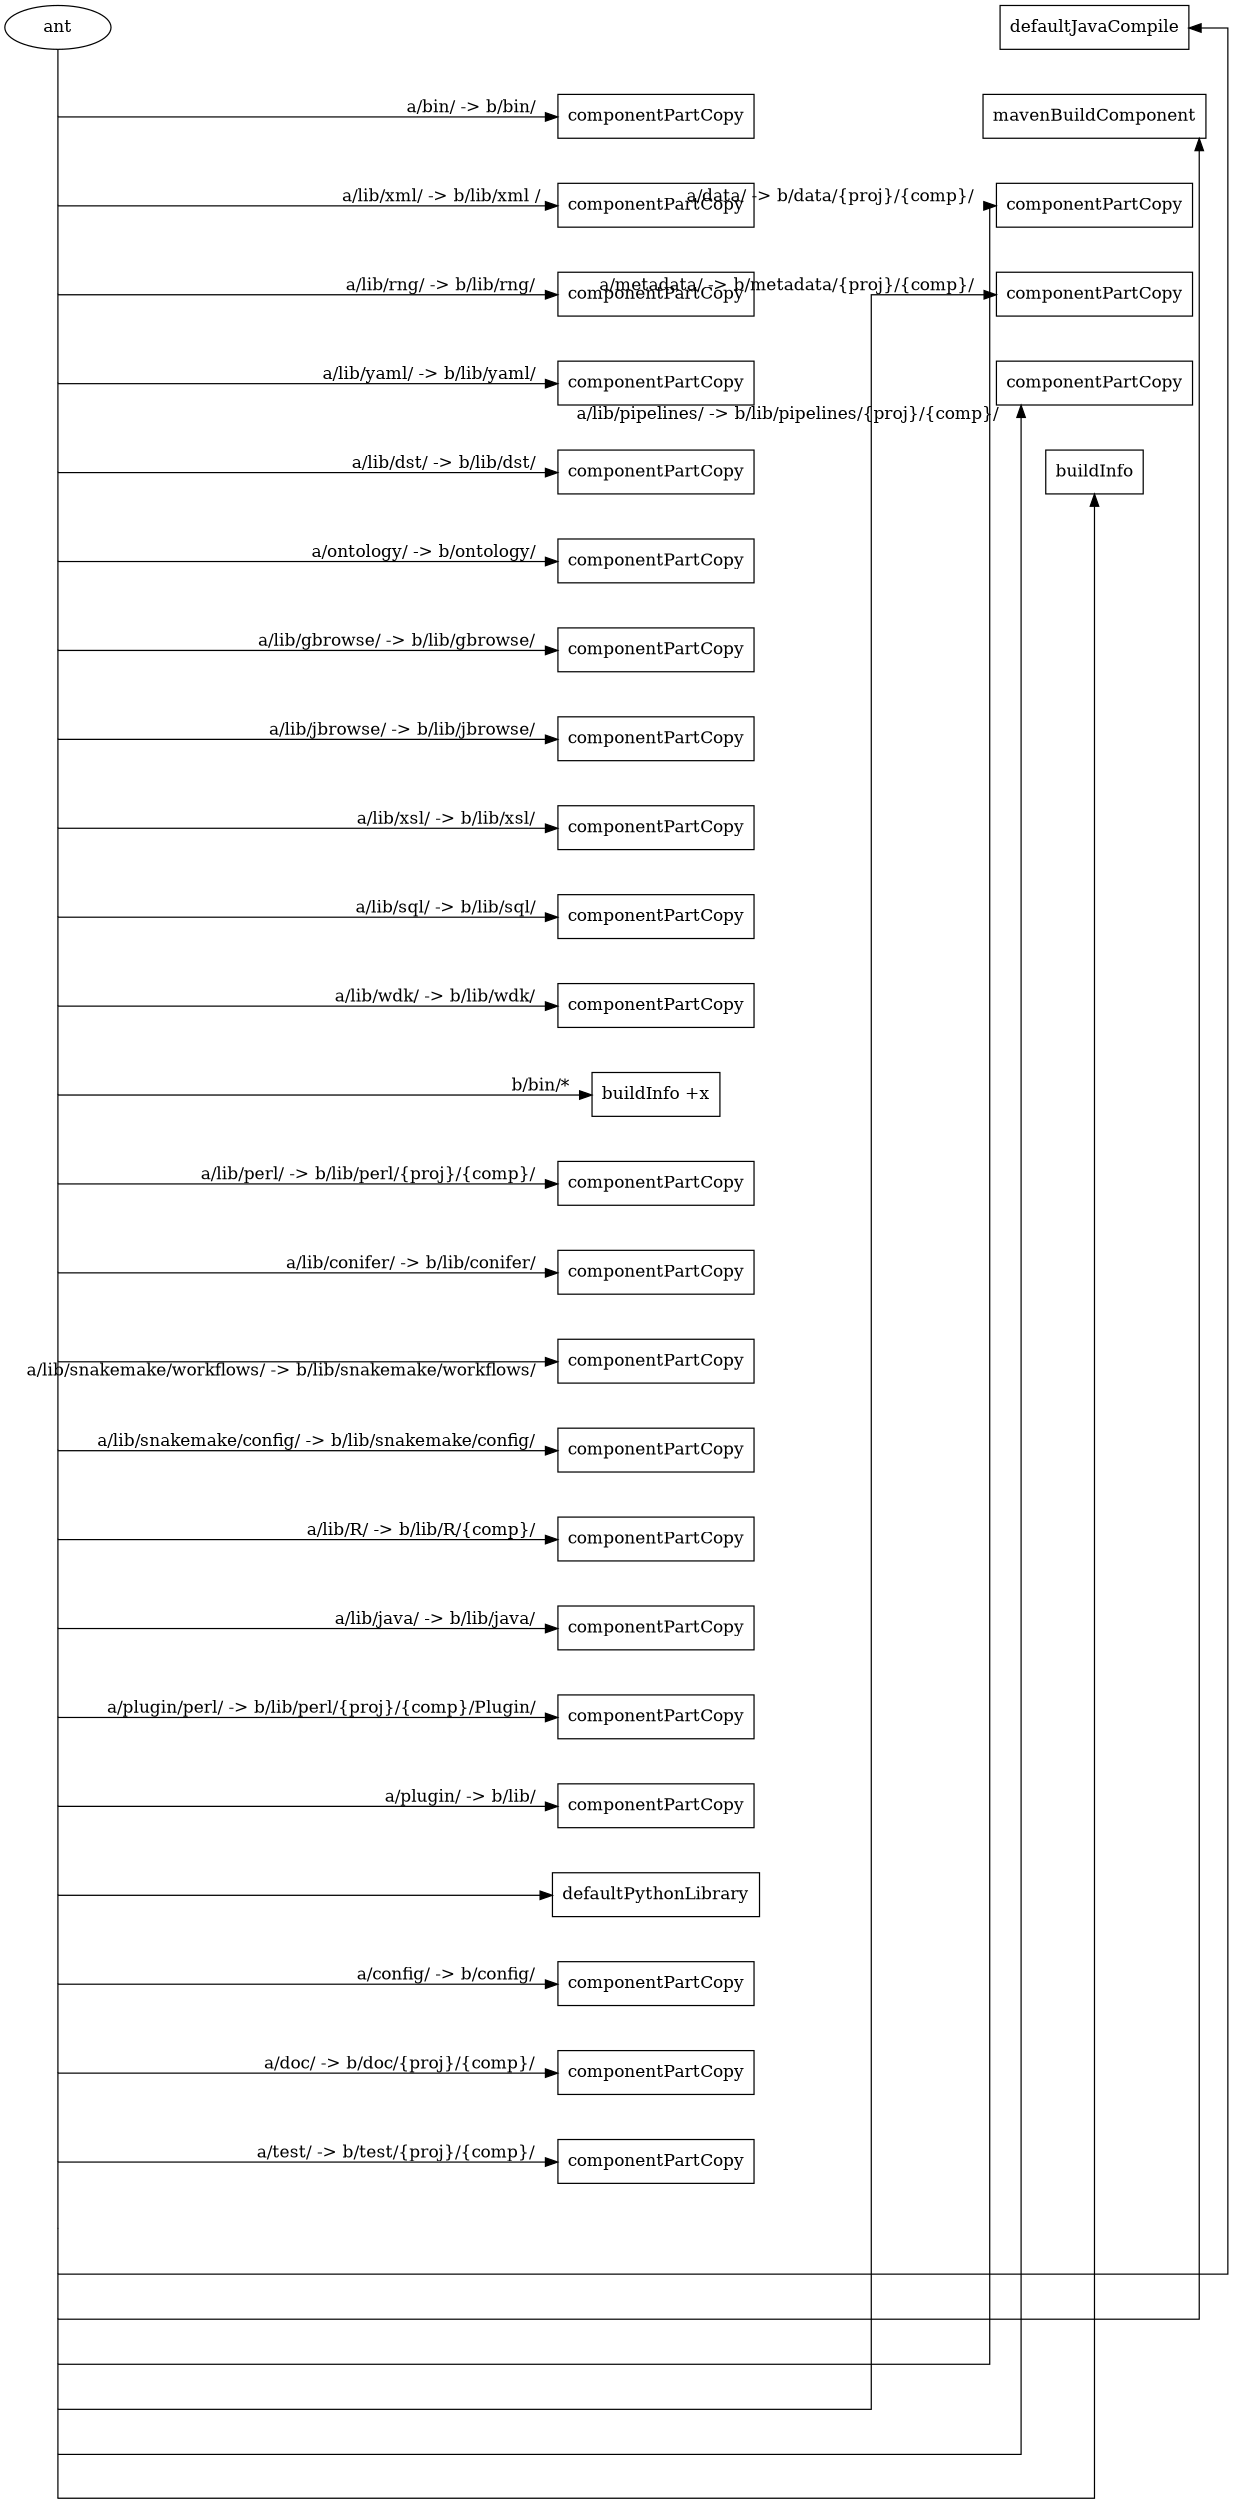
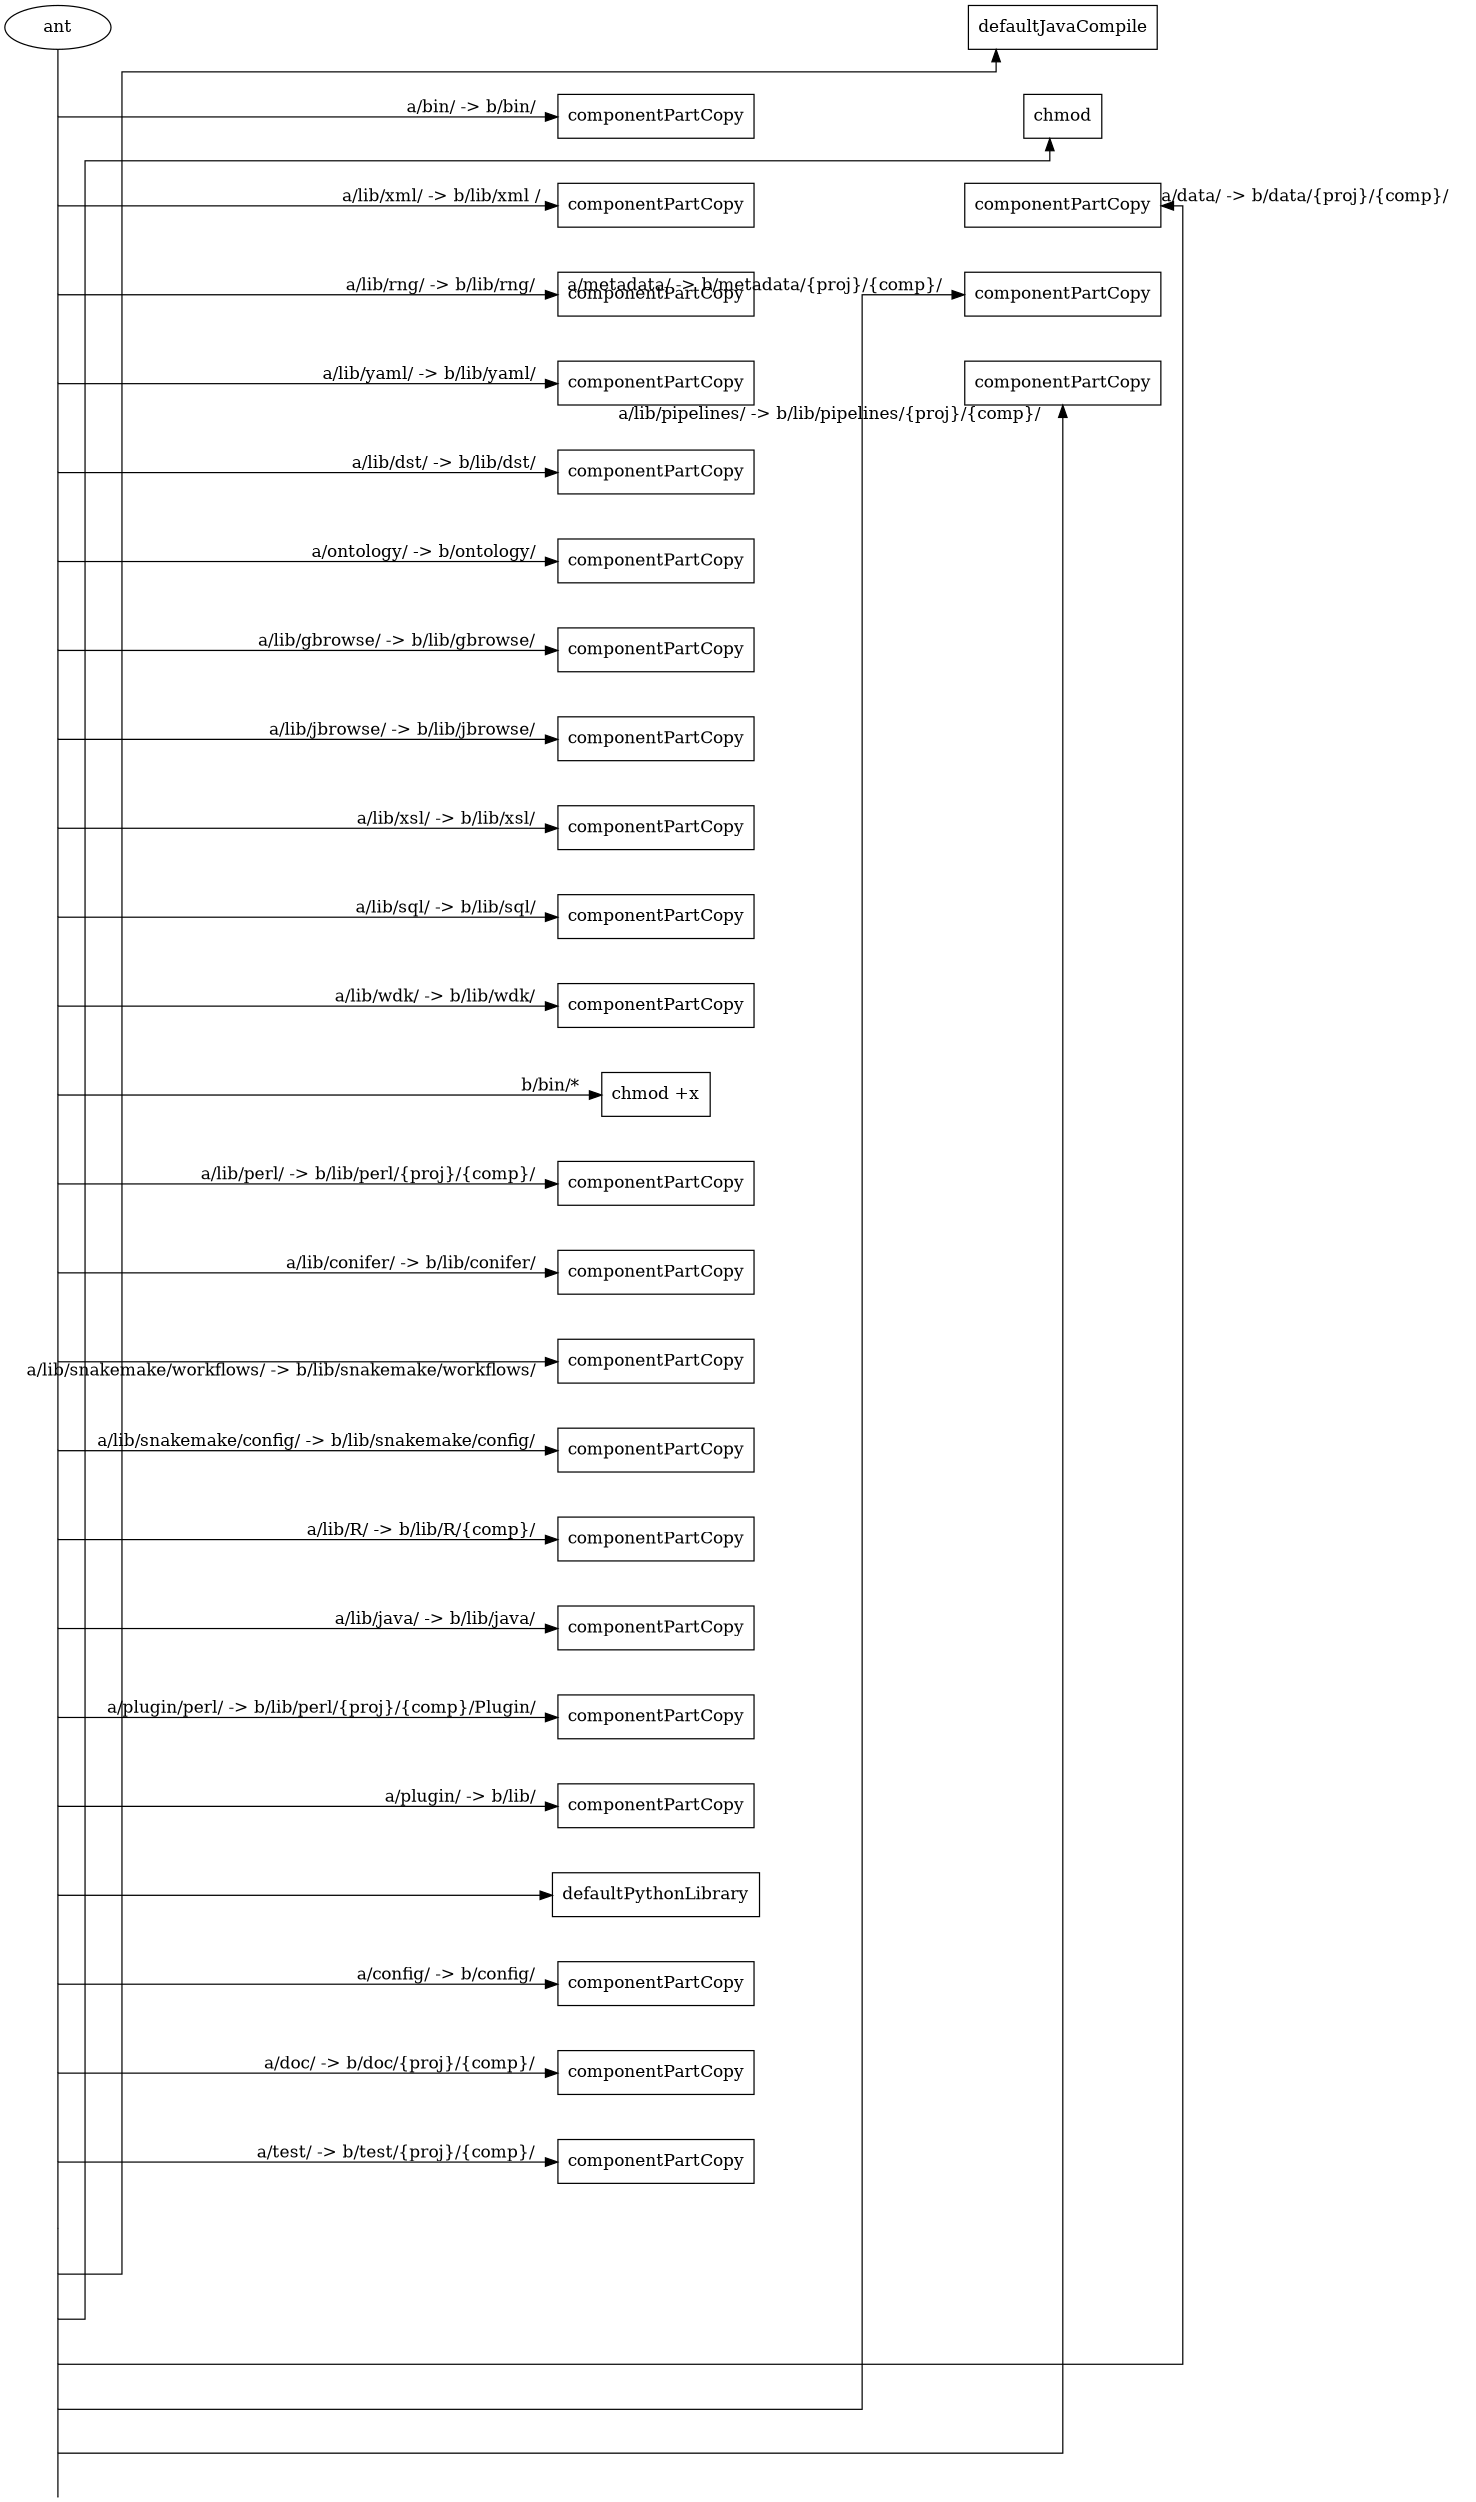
  digraph {
    concentrate=true
    splines=ortho
    node [shape=point]
    n1 [label="   ant   " shape=oval]
    n2 [label="                                                              " style=invis shape=""]
    s2 [style=invis shape=""]
    n4 [label=componentPartCopy shape=record]
    n5 [label=componentPartCopy shape=record]
    n6 [label=componentPartCopy shape=record]
    n7 [label=componentPartCopy shape=record]
    n8 [label=componentPartCopy shape=record]
    n9 [label=componentPartCopy shape=record]
    n10 [label=componentPartCopy shape=record]
    n11 [label=componentPartCopy shape=record]
    n12 [label=componentPartCopy shape=record]
    n13 [label=componentPartCopy shape=record]
    n14 [label=componentPartCopy shape=record]
-   n15 [label="buildInfo +x" shape=record]
+   n15 [label="chmod +x" shape=record]
    n16 [label=componentPartCopy shape=record]
    n17 [label=componentPartCopy shape=record]
    n18 [label=componentPartCopy shape=record]
    n19 [label=componentPartCopy shape=record]
    n20 [label=componentPartCopy shape=record]
    n21 [label=componentPartCopy shape=record]
    n22 [label=componentPartCopy shape=record]
    n23 [label=componentPartCopy shape=record]
    n24 [label=defaultPythonLibrary shape=record]
    n25 [label=componentPartCopy shape=record]
    n26 [label=componentPartCopy shape=record]
    n27 [label=componentPartCopy shape=record]
    n28 [label=componentPartCopy shape=record]
    n29 [label=componentPartCopy shape=record]
    n30 [label=componentPartCopy shape=record]
-   buildInfo [shape=record]
    n32 [label=defaultJavaCompile shape=record]
-   n33 [label=mavenBuildComponent shape=record]
+   n33 [label=chmod shape=record]
    p1 [width=0]
    p2 [width=0]
    p3 [width=0]
    p4 [width=0]
    p5 [width=0]
    p6 [width=0]
    p7 [width=0]
    p8 [width=0]
    p9 [width=0]
    p10 [width=0]
    p11 [width=0]
    p12 [width=0]
    p13 [width=0]
    p14 [width=0]
    p15 [width=0]
    p16 [width=0]
    p17 [width=0]
    p18 [width=0]
    p19 [width=0]
    p20 [width=0]
    p21 [width=0]
    p22 [width=0]
    p23 [width=0]
    p24 [width=0]
    p25 [width=0]
    p26 [width=0]
    p27 [width=0]
    p28 [width=0]
    p29 [width=0]
    p30 [width=0]
    p31 [width=0]
    subgraph sub_1 {
      rank=same
      n1
      n2
      s2
    }
    subgraph sub_2 {
      s2
      n4
      n5
      n6
      n7
      n8
      n9
      n10
      n11
      n12
      n13
      n14
      n15
      n16
      n17
      n18
      n19
      n20
      n21
      n22
      n23
      n24
      n25
      n26
      n27
      n28
      n29
      n30
-     buildInfo
      n32
      n33
    }
    subgraph sub_3 {
      n1
      p1
      p2
      p3
      p4
      p5
      p6
      p7
      p8
      p9
      p10
      p11
      p12
      p13
      p14
      p15
      p16
      p17
      p18
      p19
      p20
      p21
      p22
      p23
      p24
      p25
      p26
      p27
      p28
      p29
      p30
      p31
    }
    n1 -> n2 [headport=w style=invis]
    n1 -> p1 [dir=none]
    n2 -> s2 [style=invis]
    s2 -> n4 [style=invis]
    n4 -> n5 [style=invis]
    n5 -> n6 [style=invis]
    n6 -> n7 [style=invis]
    n7 -> n8 [style=invis]
    n8 -> n9 [style=invis]
    n9 -> n10 [style=invis]
    n10 -> n11 [style=invis]
    n11 -> n12 [style=invis]
    n12 -> n13 [style=invis]
    n13 -> n14 [style=invis]
    n14 -> n15 [style=invis]
    n15 -> n16 [style=invis]
    n16 -> n17 [style=invis]
    n17 -> n18 [style=invis]
    n18 -> n19 [style=invis]
    n19 -> n20 [style=invis]
    n20 -> n21 [style=invis]
    n21 -> n22 [style=invis]
    n22 -> n23 [style=invis]
    n23 -> n24 [style=invis]
    n24 -> n25 [style=invis]
    n25 -> n26 [style=invis]
    n26 -> n27 [style=invis]
    n28 -> n29 [style=invis]
    n29 -> n30 [style=invis]
-   n30 -> buildInfo [style=invis]
    n32 -> n33 [style=invis]
    n33 -> n28 [style=invis]
    p1 -> n4 [constraint=false headlabel="a/bin/ -> b/bin/    "]
    p1 -> p2 [dir=none]
    p2 -> n5 [constraint=false headlabel="a/lib/xml/ -> b/lib/xml /   "]
    p2 -> p3 [dir=none]
    p3 -> n6 [constraint=false headlabel="a/lib/rng/ -> b/lib/rng/    "]
    p3 -> p4 [dir=none]
    p4 -> n7 [constraint=false headlabel="a/lib/yaml/ -> b/lib/yaml/    "]
    p4 -> p5 [dir=none]
    p5 -> n8 [constraint=false headlabel="a/lib/dst/ -> b/lib/dst/    "]
    p5 -> p6 [dir=none]
    p6 -> n9 [constraint=false headlabel="a/ontology/ -> b/ontology/    "]
    p6 -> p7 [dir=none]
    p7 -> n10 [constraint=false headlabel="a/lib/gbrowse/ -> b/lib/gbrowse/    "]
    p7 -> p8 [dir=none]
    p8 -> n11 [constraint=false headlabel="a/lib/jbrowse/ -> b/lib/jbrowse/    "]
    p8 -> p9 [dir=none]
    p9 -> n12 [constraint=false headlabel="a/lib/xsl/ -> b/lib/xsl/    "]
    p9 -> p10 [dir=none]
    p10 -> n13 [constraint=false headlabel="a/lib/sql/ -> b/lib/sql/    "]
    p10 -> p11 [dir=none]
    p11 -> n14 [constraint=false headlabel="a/lib/wdk/ -> b/lib/wdk/    "]
    p11 -> p12 [dir=none]
    p12 -> n15 [constraint=false headlabel="b/bin/*    "]
    p12 -> p13 [dir=none]
    p13 -> n16 [constraint=false headlabel="a/lib/perl/ -> b/lib/perl/{proj}/{comp}/    "]
    p13 -> p14 [dir=none]
    p14 -> n17 [constraint=false headlabel="a/lib/conifer/ -> b/lib/conifer/    "]
    p14 -> p15 [dir=none]
    p15 -> n18 [constraint=false headlabel="a/lib/snakemake/workflows/ -> b/lib/snakemake/workflows/    "]
    p15 -> p16 [dir=none]
    p16 -> n19 [constraint=false headlabel="a/lib/snakemake/config/ -> b/lib/snakemake/config/    "]
    p16 -> p17 [dir=none]
    p17 -> n20 [constraint=false headlabel="a/lib/R/ -> b/lib/R/{comp}/    "]
    p17 -> p18 [dir=none]
    p18 -> n21 [constraint=false headlabel="a/lib/java/ -> b/lib/java/    "]
    p18 -> p19 [dir=none]
    p19 -> n22 [constraint=false headlabel="a/plugin/perl/ -> b/lib/perl/{proj}/{comp}/Plugin/    "]
    p19 -> p20 [dir=none]
    p20 -> n23 [constraint=false headlabel="a/plugin/ -> b/lib/    "]
    p20 -> p21 [dir=none]
    p21 -> n24 [constraint=false]
    p21 -> p22 [dir=none]
    p22 -> n25 [constraint=false headlabel="a/config/ -> b/config/    "]
    p22 -> p23 [dir=none]
    p23 -> n26 [constraint=false headlabel="a/doc/ -> b/doc/{proj}/{comp}/    "]
    p23 -> p24 [dir=none]
    p24 -> n27 [constraint=false headlabel="a/test/ -> b/test/{proj}/{comp}/    "]
    p24 -> p25 [dir=none]
    p25 -> p26 [dir=none]
    p26 -> n32 [constraint=false]
    p26 -> p27 [dir=none]
    p27 -> n33 [constraint=false]
    p27 -> p28 [dir=none]
    p28 -> n28 [constraint=false headlabel="a/data/ -> b/data/{proj}/{comp}/    "]
    p28 -> p29 [dir=none]
    p29 -> n29 [constraint=false headlabel="a/metadata/ -> b/metadata/{proj}/{comp}/    "]
    p29 -> p30 [dir=none]
    p30 -> n30 [constraint=false headlabel="a/lib/pipelines/ -> b/lib/pipelines/{proj}/{comp}/    "]
    p30 -> p31 [dir=none]
-   p31 -> buildInfo [constraint=false]
  }
